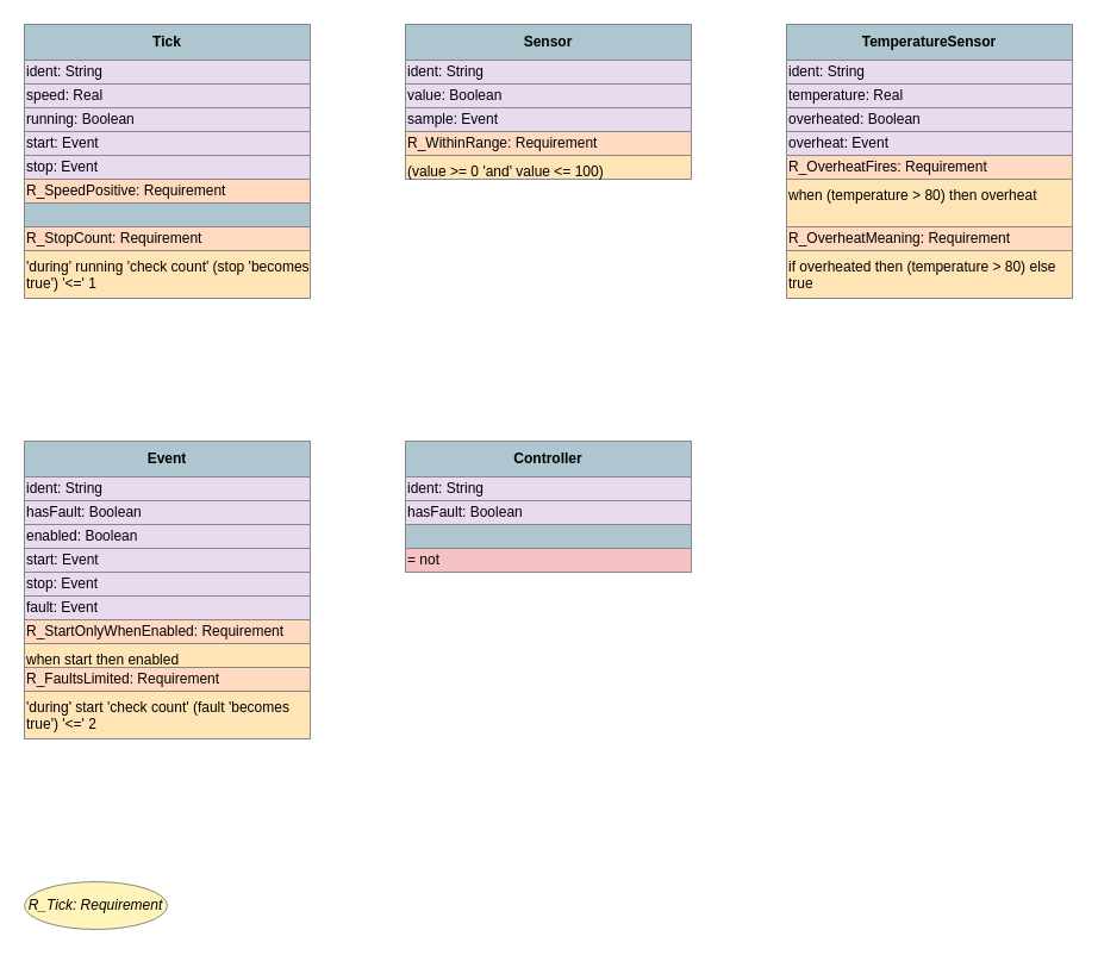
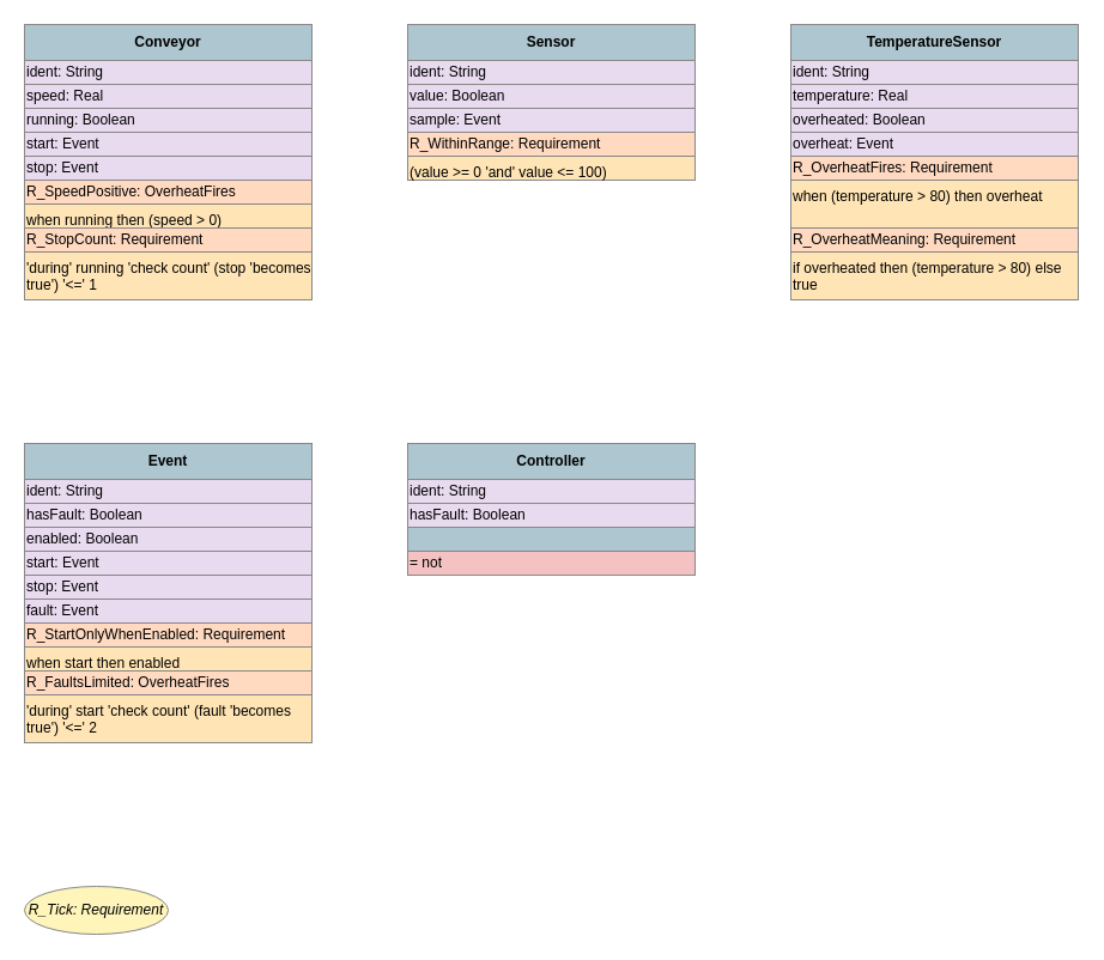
  <mxCell id="0" />
  <mxCell id="1" parent="0" />
  <mxCell id="2" style="umlClass;html=1;whiteSpace=wrap;rounded=1;strokeColor=#888888;fillColor=#AEC6CF;" vertex="1" parent="1"><mxGeometry x="20" y="20" width="240" height="230" as="geometry" /></mxCell>
- <mxCell id="3" value="&lt;b&gt;Tick&lt;/b&gt;" style="text;html=1;whiteSpace=wrap;verticalAlign=middle;align=center;fillColor=#AEC6CF;strokeColor=#888888;" vertex="1" parent="2"><mxGeometry y="0" width="240" height="30" as="geometry" /></mxCell>
+ <mxCell id="3" value="&lt;b&gt;Conveyor&lt;/b&gt;" style="text;html=1;whiteSpace=wrap;verticalAlign=middle;align=center;fillColor=#AEC6CF;strokeColor=#888888;" vertex="1" parent="2"><mxGeometry y="0" width="240" height="30" as="geometry" /></mxCell>
  <mxCell id="4" value="ident: String" style="text;html=1;whiteSpace=wrap;verticalAlign=middle;align=left;fillColor=#E8DAEF;strokeColor=#888888;" vertex="1" parent="2"><mxGeometry y="30" width="240" height="20" as="geometry" /></mxCell>
  <mxCell id="5" value="speed: Real" style="text;html=1;whiteSpace=wrap;verticalAlign=middle;align=left;fillColor=#E8DAEF;strokeColor=#888888;" vertex="1" parent="2"><mxGeometry y="50" width="240" height="20" as="geometry" /></mxCell>
  <mxCell id="6" value="running: Boolean" style="text;html=1;whiteSpace=wrap;verticalAlign=middle;align=left;fillColor=#E8DAEF;strokeColor=#888888;" vertex="1" parent="2"><mxGeometry y="70" width="240" height="20" as="geometry" /></mxCell>
  <mxCell id="7" value="start: Event" style="text;html=1;whiteSpace=wrap;verticalAlign=middle;align=left;fillColor=#E8DAEF;strokeColor=#888888;" vertex="1" parent="2"><mxGeometry y="90" width="240" height="20" as="geometry" /></mxCell>
  <mxCell id="8" value="stop: Event" style="text;html=1;whiteSpace=wrap;verticalAlign=middle;align=left;fillColor=#E8DAEF;strokeColor=#888888;" vertex="1" parent="2"><mxGeometry y="110" width="240" height="20" as="geometry" /></mxCell>
- <mxCell id="9" value="R_SpeedPositive: Requirement" style="text;html=1;whiteSpace=wrap;verticalAlign=middle;align=left;fillColor=#FFDAC1;strokeColor=#888888;" vertex="1" parent="2"><mxGeometry y="130" width="240" height="20" as="geometry" /></mxCell>
+ <mxCell id="9" value="R_SpeedPositive: OverheatFires" style="text;html=1;whiteSpace=wrap;verticalAlign=middle;align=left;fillColor=#FFDAC1;strokeColor=#888888;" vertex="1" parent="2"><mxGeometry y="130" width="240" height="20" as="geometry" /></mxCell>
+ <mxCell id="10" value="when running then (speed &gt; 0)" style="text;html=1;whiteSpace=wrap;verticalAlign=top;align=left;fillColor=#FFE4B5;strokeColor=#888888;" vertex="1" parent="2"><mxGeometry y="150" width="240" height="20" as="geometry" /></mxCell>
  <mxCell id="11" value="R_StopCount: Requirement" style="text;html=1;whiteSpace=wrap;verticalAlign=middle;align=left;fillColor=#FFDAC1;strokeColor=#888888;" vertex="1" parent="2"><mxGeometry y="170" width="240" height="20" as="geometry" /></mxCell>
  <mxCell id="12" value="'during' running       'check count' (stop 'becomes true') '&lt;=' 1" style="text;html=1;whiteSpace=wrap;verticalAlign=top;align=left;fillColor=#FFE4B5;strokeColor=#888888;" vertex="1" parent="2"><mxGeometry y="190" width="240" height="40" as="geometry" /></mxCell>
  <mxCell id="13" style="umlClass;html=1;whiteSpace=wrap;rounded=1;strokeColor=#888888;fillColor=#AEC6CF;" vertex="1" parent="1"><mxGeometry x="340" y="20" width="240" height="130" as="geometry" /></mxCell>
  <mxCell id="14" value="&lt;b&gt;Sensor&lt;/b&gt;" style="text;html=1;whiteSpace=wrap;verticalAlign=middle;align=center;fillColor=#AEC6CF;strokeColor=#888888;" vertex="1" parent="13"><mxGeometry y="0" width="240" height="30" as="geometry" /></mxCell>
  <mxCell id="15" value="ident: String" style="text;html=1;whiteSpace=wrap;verticalAlign=middle;align=left;fillColor=#E8DAEF;strokeColor=#888888;" vertex="1" parent="13"><mxGeometry y="30" width="240" height="20" as="geometry" /></mxCell>
  <mxCell id="16" value="value: Boolean" style="text;html=1;whiteSpace=wrap;verticalAlign=middle;align=left;fillColor=#E8DAEF;strokeColor=#888888;" vertex="1" parent="13"><mxGeometry y="50" width="240" height="20" as="geometry" /></mxCell>
  <mxCell id="17" value="sample: Event" style="text;html=1;whiteSpace=wrap;verticalAlign=middle;align=left;fillColor=#E8DAEF;strokeColor=#888888;" vertex="1" parent="13"><mxGeometry y="70" width="240" height="20" as="geometry" /></mxCell>
  <mxCell id="18" value="R_WithinRange: Requirement" style="text;html=1;whiteSpace=wrap;verticalAlign=middle;align=left;fillColor=#FFDAC1;strokeColor=#888888;" vertex="1" parent="13"><mxGeometry y="90" width="240" height="20" as="geometry" /></mxCell>
  <mxCell id="19" value="(value &gt;= 0 'and' value &lt;= 100)" style="text;html=1;whiteSpace=wrap;verticalAlign=top;align=left;fillColor=#FFE4B5;strokeColor=#888888;" vertex="1" parent="13"><mxGeometry y="110" width="240" height="20" as="geometry" /></mxCell>
  <mxCell id="20" style="umlClass;html=1;whiteSpace=wrap;rounded=1;strokeColor=#888888;fillColor=#AEC6CF;" vertex="1" parent="1"><mxGeometry x="660" y="20" width="240" height="230" as="geometry" /></mxCell>
  <mxCell id="21" value="&lt;b&gt;TemperatureSensor&lt;/b&gt;" style="text;html=1;whiteSpace=wrap;verticalAlign=middle;align=center;fillColor=#AEC6CF;strokeColor=#888888;" vertex="1" parent="20"><mxGeometry y="0" width="240" height="30" as="geometry" /></mxCell>
  <mxCell id="22" value="ident: String" style="text;html=1;whiteSpace=wrap;verticalAlign=middle;align=left;fillColor=#E8DAEF;strokeColor=#888888;" vertex="1" parent="20"><mxGeometry y="30" width="240" height="20" as="geometry" /></mxCell>
  <mxCell id="23" value="temperature: Real" style="text;html=1;whiteSpace=wrap;verticalAlign=middle;align=left;fillColor=#E8DAEF;strokeColor=#888888;" vertex="1" parent="20"><mxGeometry y="50" width="240" height="20" as="geometry" /></mxCell>
  <mxCell id="24" value="overheated: Boolean" style="text;html=1;whiteSpace=wrap;verticalAlign=middle;align=left;fillColor=#E8DAEF;strokeColor=#888888;" vertex="1" parent="20"><mxGeometry y="70" width="240" height="20" as="geometry" /></mxCell>
  <mxCell id="25" value="overheat: Event" style="text;html=1;whiteSpace=wrap;verticalAlign=middle;align=left;fillColor=#E8DAEF;strokeColor=#888888;" vertex="1" parent="20"><mxGeometry y="90" width="240" height="20" as="geometry" /></mxCell>
  <mxCell id="26" value="R_OverheatFires: Requirement" style="text;html=1;whiteSpace=wrap;verticalAlign=middle;align=left;fillColor=#FFDAC1;strokeColor=#888888;" vertex="1" parent="20"><mxGeometry y="110" width="240" height="20" as="geometry" /></mxCell>
  <mxCell id="27" value="when (temperature &gt; 80) then overheat" style="text;html=1;whiteSpace=wrap;verticalAlign=top;align=left;fillColor=#FFE4B5;strokeColor=#888888;" vertex="1" parent="20"><mxGeometry y="130" width="240" height="40" as="geometry" /></mxCell>
  <mxCell id="28" value="R_OverheatMeaning: Requirement" style="text;html=1;whiteSpace=wrap;verticalAlign=middle;align=left;fillColor=#FFDAC1;strokeColor=#888888;" vertex="1" parent="20"><mxGeometry y="170" width="240" height="20" as="geometry" /></mxCell>
  <mxCell id="29" value="if overheated then (temperature &gt; 80) else true" style="text;html=1;whiteSpace=wrap;verticalAlign=top;align=left;fillColor=#FFE4B5;strokeColor=#888888;" vertex="1" parent="20"><mxGeometry y="190" width="240" height="40" as="geometry" /></mxCell>
  <mxCell id="30" style="umlClass;html=1;whiteSpace=wrap;rounded=1;strokeColor=#888888;fillColor=#AEC6CF;" vertex="1" parent="1"><mxGeometry x="20" y="370" width="240" height="250" as="geometry" /></mxCell>
  <mxCell id="31" value="&lt;b&gt;Event&lt;/b&gt;" style="text;html=1;whiteSpace=wrap;verticalAlign=middle;align=center;fillColor=#AEC6CF;strokeColor=#888888;" vertex="1" parent="30"><mxGeometry y="0" width="240" height="30" as="geometry" /></mxCell>
  <mxCell id="32" value="ident: String" style="text;html=1;whiteSpace=wrap;verticalAlign=middle;align=left;fillColor=#E8DAEF;strokeColor=#888888;" vertex="1" parent="30"><mxGeometry y="30" width="240" height="20" as="geometry" /></mxCell>
  <mxCell id="33" value="hasFault: Boolean" style="text;html=1;whiteSpace=wrap;verticalAlign=middle;align=left;fillColor=#E8DAEF;strokeColor=#888888;" vertex="1" parent="30"><mxGeometry y="50" width="240" height="20" as="geometry" /></mxCell>
  <mxCell id="34" value="enabled: Boolean" style="text;html=1;whiteSpace=wrap;verticalAlign=middle;align=left;fillColor=#E8DAEF;strokeColor=#888888;" vertex="1" parent="30"><mxGeometry y="70" width="240" height="20" as="geometry" /></mxCell>
  <mxCell id="35" value="start: Event" style="text;html=1;whiteSpace=wrap;verticalAlign=middle;align=left;fillColor=#E8DAEF;strokeColor=#888888;" vertex="1" parent="30"><mxGeometry y="90" width="240" height="20" as="geometry" /></mxCell>
  <mxCell id="36" value="stop: Event" style="text;html=1;whiteSpace=wrap;verticalAlign=middle;align=left;fillColor=#E8DAEF;strokeColor=#888888;" vertex="1" parent="30"><mxGeometry y="110" width="240" height="20" as="geometry" /></mxCell>
  <mxCell id="37" value="fault: Event" style="text;html=1;whiteSpace=wrap;verticalAlign=middle;align=left;fillColor=#E8DAEF;strokeColor=#888888;" vertex="1" parent="30"><mxGeometry y="130" width="240" height="20" as="geometry" /></mxCell>
  <mxCell id="38" value="R_StartOnlyWhenEnabled: Requirement" style="text;html=1;whiteSpace=wrap;verticalAlign=middle;align=left;fillColor=#FFDAC1;strokeColor=#888888;" vertex="1" parent="30"><mxGeometry y="150" width="240" height="20" as="geometry" /></mxCell>
  <mxCell id="39" value="when start then enabled" style="text;html=1;whiteSpace=wrap;verticalAlign=top;align=left;fillColor=#FFE4B5;strokeColor=#888888;" vertex="1" parent="30"><mxGeometry y="170" width="240" height="20" as="geometry" /></mxCell>
- <mxCell id="40" value="R_FaultsLimited: Requirement" style="text;html=1;whiteSpace=wrap;verticalAlign=middle;align=left;fillColor=#FFDAC1;strokeColor=#888888;" vertex="1" parent="30"><mxGeometry y="190" width="240" height="20" as="geometry" /></mxCell>
+ <mxCell id="40" value="R_FaultsLimited: OverheatFires" style="text;html=1;whiteSpace=wrap;verticalAlign=middle;align=left;fillColor=#FFDAC1;strokeColor=#888888;" vertex="1" parent="30"><mxGeometry y="190" width="240" height="20" as="geometry" /></mxCell>
  <mxCell id="41" value="'during' start       'check count' (fault 'becomes true') '&lt;=' 2" style="text;html=1;whiteSpace=wrap;verticalAlign=top;align=left;fillColor=#FFE4B5;strokeColor=#888888;" vertex="1" parent="30"><mxGeometry y="210" width="240" height="40" as="geometry" /></mxCell>
  <mxCell id="42" style="umlClass;html=1;whiteSpace=wrap;rounded=1;strokeColor=#888888;fillColor=#AEC6CF;" vertex="1" parent="1"><mxGeometry x="340" y="370" width="240" height="110" as="geometry" /></mxCell>
  <mxCell id="43" value="&lt;b&gt;Controller&lt;/b&gt;" style="text;html=1;whiteSpace=wrap;verticalAlign=middle;align=center;fillColor=#AEC6CF;strokeColor=#888888;" vertex="1" parent="42"><mxGeometry y="0" width="240" height="30" as="geometry" /></mxCell>
  <mxCell id="44" value="ident: String" style="text;html=1;whiteSpace=wrap;verticalAlign=middle;align=left;fillColor=#E8DAEF;strokeColor=#888888;" vertex="1" parent="42"><mxGeometry y="30" width="240" height="20" as="geometry" /></mxCell>
  <mxCell id="45" value="hasFault: Boolean" style="text;html=1;whiteSpace=wrap;verticalAlign=middle;align=left;fillColor=#E8DAEF;strokeColor=#888888;" vertex="1" parent="42"><mxGeometry y="50" width="240" height="20" as="geometry" /></mxCell>
  <mxCell id="46" value="= not" style="text;html=1;whiteSpace=wrap;verticalAlign=middle;align=left;fillColor=#F4C2C2;strokeColor=#888888;" vertex="1" parent="42"><mxGeometry y="90" width="240" height="20" as="geometry" /></mxCell>
  <mxCell id="47" value="&lt;i&gt;R_Tick: Requirement&lt;/i&gt;" style="shape=ellipse;html=1;whiteSpace=wrap;rounded=1;strokeColor=#888888;fillColor=#FFF5BA;" vertex="1" parent="1"><mxGeometry x="20" y="740" width="120" height="40" as="geometry" /></mxCell>
